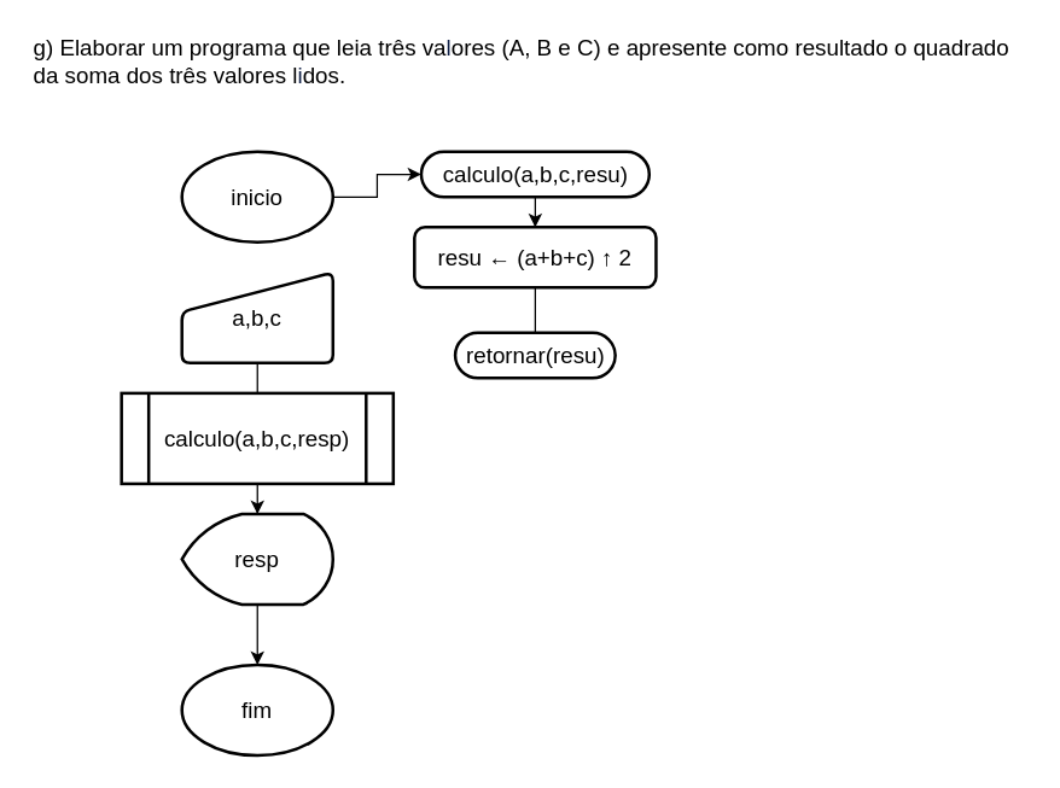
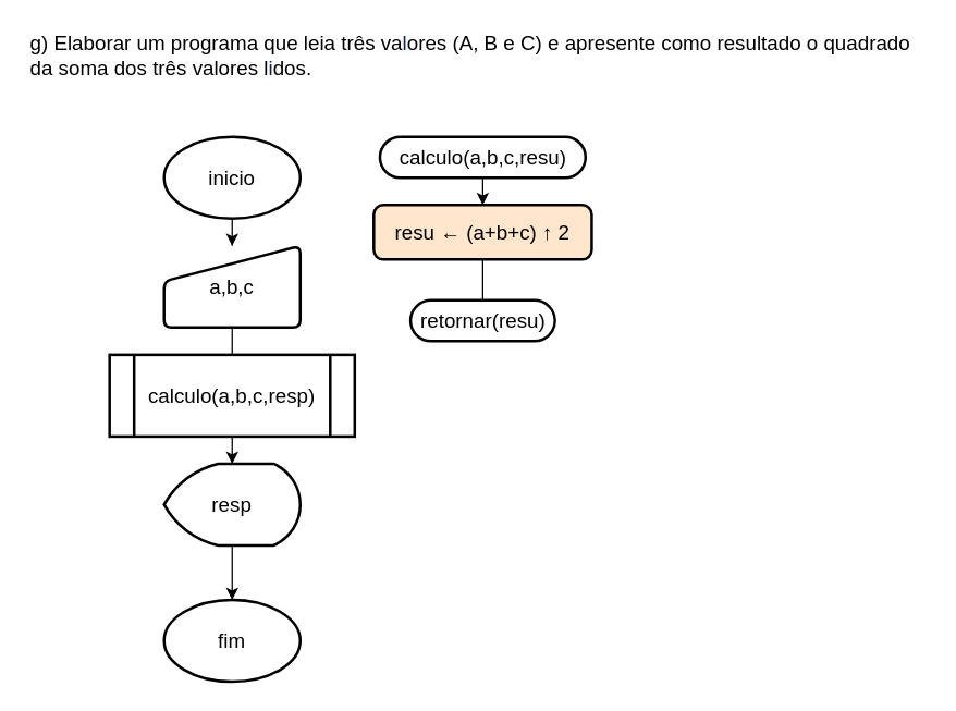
  <mxCell id="0" />
  <mxCell id="1" parent="0" />
  <mxCell id="2" value="&lt;span class=&quot;fontstyle0&quot; style=&quot;font-size: 15px;&quot;&gt;g) Elaborar um programa que leia três va&lt;/span&gt;&lt;span style=&quot;color: rgb(17, 33, 71); font-size: 15px;&quot; class=&quot;fontstyle0&quot;&gt;l&lt;/span&gt;&lt;span class=&quot;fontstyle0&quot; style=&quot;font-size: 15px;&quot;&gt;ores (A, B e C) e apresente como resultado o quadrado&lt;br style=&quot;font-size: 15px;&quot;&gt;da soma dos três valores l&lt;/span&gt;&lt;span style=&quot;color: rgb(17, 33, 71); font-size: 15px;&quot; class=&quot;fontstyle0&quot;&gt;i&lt;/span&gt;&lt;span class=&quot;fontstyle0&quot; style=&quot;font-size: 15px;&quot;&gt;dos.&lt;/span&gt; &lt;br style=&quot;font-size: 15px;&quot;&gt;" style="text;html=1;align=left;verticalAlign=middle;resizable=0;points=[];autosize=1;strokeColor=none;fillColor=none;fontSize=15;" parent="1" vertex="1"><mxGeometry width="660" height="40" as="geometry" x="20" y="20" /></mxCell>
  <mxCell id="3" value="retornar(resu)" style="html=1;dashed=0;whitespace=wrap;shape=mxgraph.dfd.start;fontSize=15;strokeWidth=2;" parent="1" vertex="1"><mxGeometry x="301" y="220" width="106" height="30" as="geometry" /></mxCell>
  <mxCell id="4" value="" style="edgeStyle=orthogonalEdgeStyle;rounded=0;orthogonalLoop=1;jettySize=auto;html=1;fontSize=15;" parent="1" source="5" target="12" edge="1"><mxGeometry relative="1" as="geometry" /></mxCell>
  <mxCell id="5" value="calculo(a,b,c,resu)" style="html=1;dashed=0;whitespace=wrap;shape=mxgraph.dfd.start;fontSize=15;strokeWidth=2;" parent="1" vertex="1"><mxGeometry x="278.5" y="100" width="151" height="30" as="geometry" /></mxCell>
  <mxCell id="6" value="" style="edgeStyle=orthogonalEdgeStyle;rounded=0;orthogonalLoop=1;jettySize=auto;html=1;fontSize=15;endArrow=none;" parent="1" source="7" target="16" edge="1"><mxGeometry relative="1" as="geometry" /></mxCell>
  <mxCell id="7" value="a,b,c" style="html=1;strokeWidth=2;shape=manualInput;whiteSpace=wrap;rounded=1;size=26;arcSize=11;fontSize=15;" parent="1" vertex="1"><mxGeometry x="120" y="180" width="100" height="60" as="geometry" /></mxCell>
  <mxCell id="8" value="fim" style="strokeWidth=2;html=1;shape=mxgraph.flowchart.start_1;whiteSpace=wrap;fontSize=15;" parent="1" vertex="1"><mxGeometry x="120" y="440" width="100" height="60" as="geometry" /></mxCell>
- <mxCell id="9" value="" style="edgeStyle=orthogonalEdgeStyle;rounded=0;orthogonalLoop=1;jettySize=auto;html=1;fontSize=15;" parent="1" source="10" target="5" edge="1"><mxGeometry relative="1" as="geometry" /></mxCell>
+ <mxCell id="9" value="" style="edgeStyle=orthogonalEdgeStyle;rounded=0;orthogonalLoop=1;jettySize=auto;html=1;fontSize=15;" parent="1" source="10" target="7" edge="1"><mxGeometry relative="1" as="geometry" /></mxCell>
  <mxCell id="10" value="inicio" style="strokeWidth=2;html=1;shape=mxgraph.flowchart.start_1;whiteSpace=wrap;fontSize=15;" parent="1" vertex="1"><mxGeometry x="120" y="100" width="100" height="60" as="geometry" /></mxCell>
  <mxCell id="11" value="" style="edgeStyle=orthogonalEdgeStyle;rounded=0;orthogonalLoop=1;jettySize=auto;html=1;endArrow=none;" edge="1" parent="1" source="12" target="3"><mxGeometry relative="1" as="geometry" /></mxCell>
- <mxCell id="12" value="resu ← (a+b+c) ↑ 2" style="rounded=1;whiteSpace=wrap;html=1;absoluteArcSize=1;arcSize=14;strokeWidth=2;fontSize=15;" parent="1" vertex="1"><mxGeometry x="274" y="150" width="160" height="40" as="geometry" /></mxCell>
+ <mxCell id="12" value="resu ← (a+b+c) ↑ 2" style="rounded=1;whiteSpace=wrap;html=1;absoluteArcSize=1;arcSize=14;strokeWidth=2;fontSize=15;fillColor=#ffe6cc;" parent="1" vertex="1"><mxGeometry x="274" y="150" width="160" height="40" as="geometry" /></mxCell>
  <mxCell id="13" value="" style="edgeStyle=orthogonalEdgeStyle;rounded=0;orthogonalLoop=1;jettySize=auto;html=1;" edge="1" parent="1" source="14" target="8"><mxGeometry relative="1" as="geometry" /></mxCell>
  <mxCell id="14" value="resp" style="strokeWidth=2;html=1;shape=mxgraph.flowchart.display;whiteSpace=wrap;fontSize=15;" parent="1" vertex="1"><mxGeometry x="120" y="340" width="100" height="60" as="geometry" /></mxCell>
  <mxCell id="15" value="" style="edgeStyle=orthogonalEdgeStyle;rounded=0;orthogonalLoop=1;jettySize=auto;html=1;" edge="1" parent="1" source="16" target="14"><mxGeometry relative="1" as="geometry" /></mxCell>
  <mxCell id="16" value="calculo(a,b,c,resp)" style="shape=process;whiteSpace=wrap;html=1;backgroundOutline=1;fontSize=15;strokeWidth=2;rounded=1;arcSize=0;" parent="1" vertex="1"><mxGeometry x="80" y="260" width="180" height="60" as="geometry" /></mxCell>
